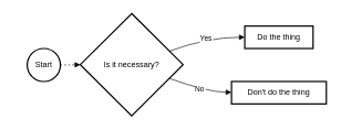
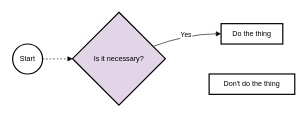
  <mxCell id="0" />
  <mxCell id="1" parent="0" />
- <mxCell id="2" value="Start" style="ellipse;aspect=fixed;strokeWidth=2;whiteSpace=wrap;" vertex="1" parent="1"><mxGeometry x="40" y="73" width="50" height="50" as="geometry" /></mxCell>
- <mxCell id="3" value="Is it necessary?" style="rhombus;strokeWidth=2;whiteSpace=wrap;" vertex="1" parent="1"><mxGeometry x="120" width="155" height="155" as="geometry" y="20" /></mxCell>
+ <mxCell id="2" value="Start" style="ellipse;aspect=fixed;strokeWidth=2;whiteSpace=wrap;" vertex="1" parent="1"><mxGeometry y="73" width="50" height="50" as="geometry" x="20" /></mxCell>
+ <mxCell id="3" value="Is it necessary?" style="rhombus;strokeWidth=2;whiteSpace=wrap;fillColor=#e1d5e7;" vertex="1" parent="1"><mxGeometry x="120" width="155" height="155" as="geometry" y="20" /></mxCell>
  <mxCell id="4" value="Do the thing" style="whiteSpace=wrap;strokeWidth=2;" vertex="1" parent="1"><mxGeometry x="368" y="39" width="103" height="34" as="geometry" /></mxCell>
  <mxCell id="5" value="Don't do the thing" style="whiteSpace=wrap;strokeWidth=2;" vertex="1" parent="1"><mxGeometry x="348" y="123" width="143" height="34" as="geometry" /></mxCell>
  <mxCell id="6" value="" style="curved=1;startArrow=none;endArrow=block;exitX=1.0;exitY=0.494;entryX=0.0;entryY=0.501;dashed=1;" edge="1" parent="1" source="2" target="3"><mxGeometry relative="1" as="geometry"><Array as="points" /></mxGeometry></mxCell>
  <mxCell id="7" value="Yes" style="curved=1;startArrow=none;endArrow=block;exitX=1.003;exitY=0.318;entryX=0.001;entryY=0.499;" edge="1" parent="1" source="3" target="4"><mxGeometry relative="1" as="geometry"><Array as="points"><mxPoint x="312" y="56" /></Array></mxGeometry></mxCell>
- <mxCell id="8" value="No" style="curved=1;startArrow=none;endArrow=block;exitX=1.003;exitY=0.685;entryX=0.001;entryY=0.484;" edge="1" parent="1" source="3" target="5"><mxGeometry relative="1" as="geometry"><Array as="points"><mxPoint x="312" y="139" /></Array></mxGeometry></mxCell>
